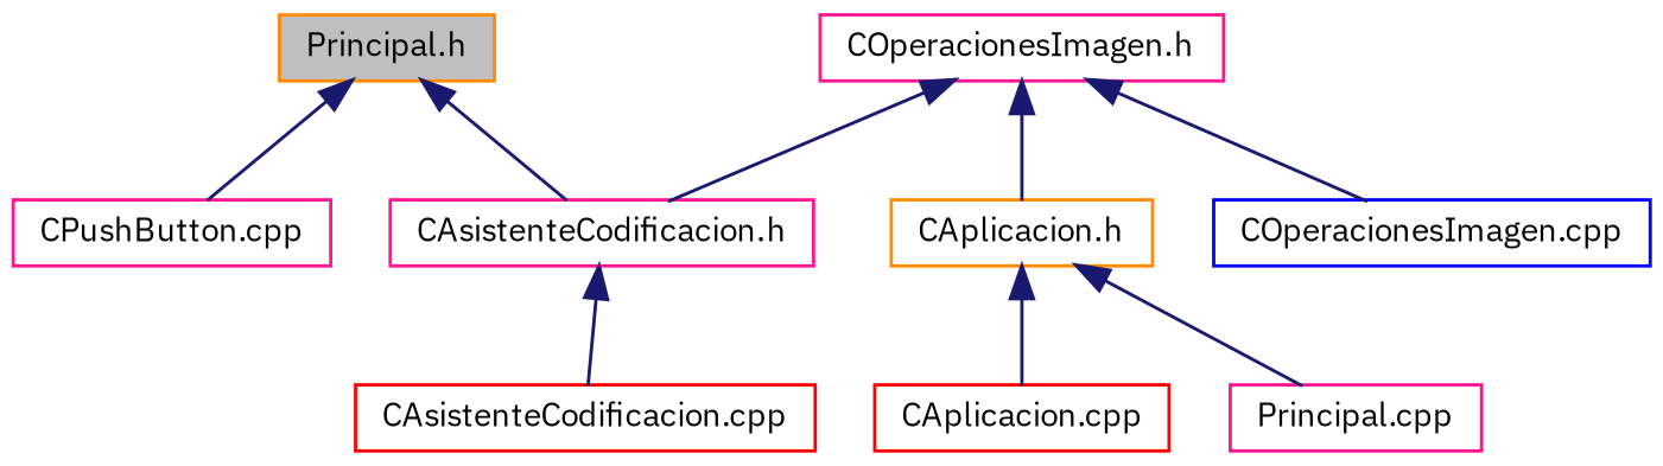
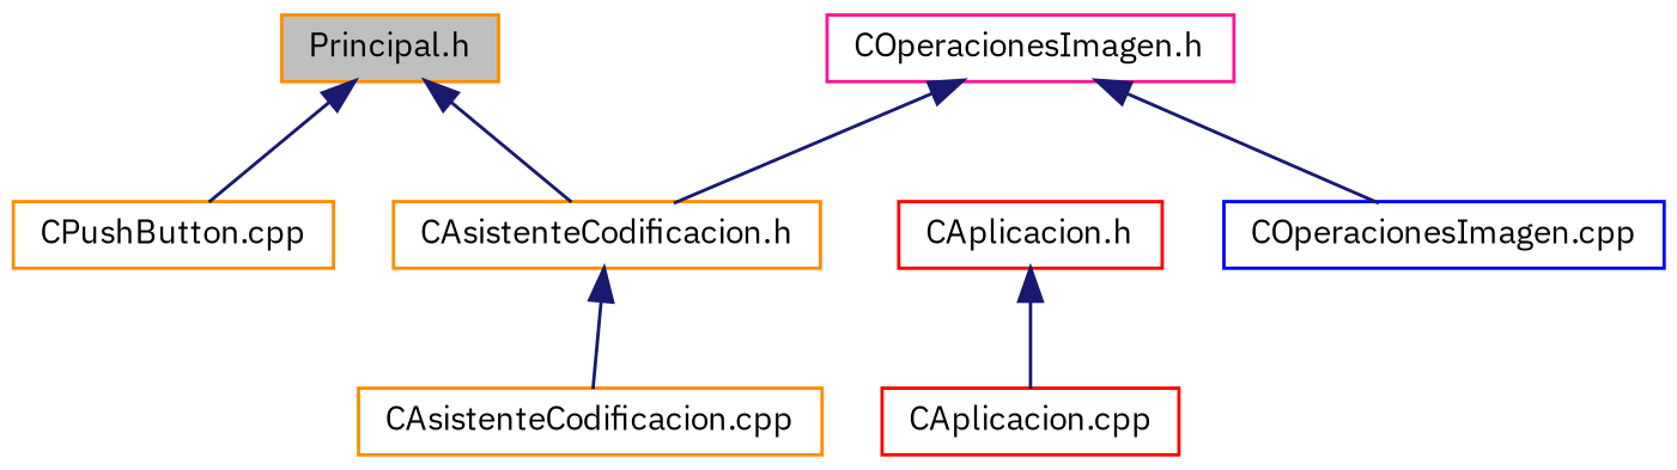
  digraph {
    fontname="IBM Plex Sans"
    node [color=darkorange fillcolor=white fontname="IBM Plex Sans" fontsize=10 shape=record style=filled]
    edge [color=midnightblue dir=back fontname="IBM Plex Sans" fontsize=10 labelfontname=Helvetica labelfontsize=10 style=solid]
    n1 [fillcolor=grey75 fontcolor=black height=0.2 label="Principal.h" width=0.4]
-   n2 [color=deeppink height=0.2 label="CAsistenteCodificacion.h" width=0.4]
-   n3 [color=deeppink height=0.2 label="CPushButton.cpp" width=0.4]
-   n4 [color=red height=0.2 label="CAsistenteCodificacion.cpp" width=0.4]
+   n2 [height=0.2 label="CAsistenteCodificacion.h" width=0.4]
+   n3 [height=0.2 label="CPushButton.cpp" width=0.4]
+   n4 [height=0.2 label="CAsistenteCodificacion.cpp" width=0.4]
    n5 [color=deeppink height=0.2 label="COperacionesImagen.h" width=0.4]
-   n6 [height=0.2 label="CAplicacion.h" width=0.4]
+   n6 [color=red height=0.2 label="CAplicacion.h" width=0.4]
    n7 [color=blue height=0.2 label="COperacionesImagen.cpp" width=0.4]
    n8 [color=red height=0.2 label="CAplicacion.cpp" width=0.4]
-   n9 [color=deeppink height=0.2 label="Principal.cpp" width=0.4]
    n1 -> n2
    n1 -> n3
    n2 -> n4
    n5 -> n2
-   n5 -> n6
    n5 -> n7
    n6 -> n8
-   n6 -> n9
  }
